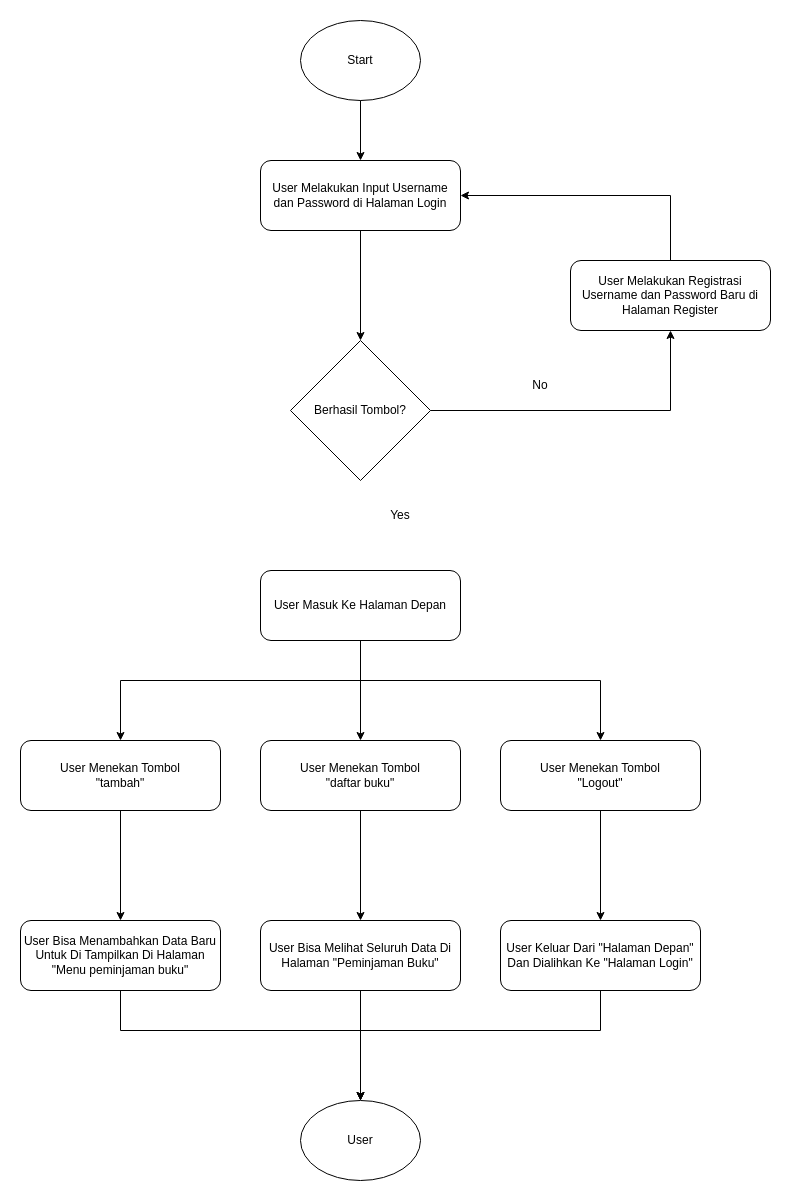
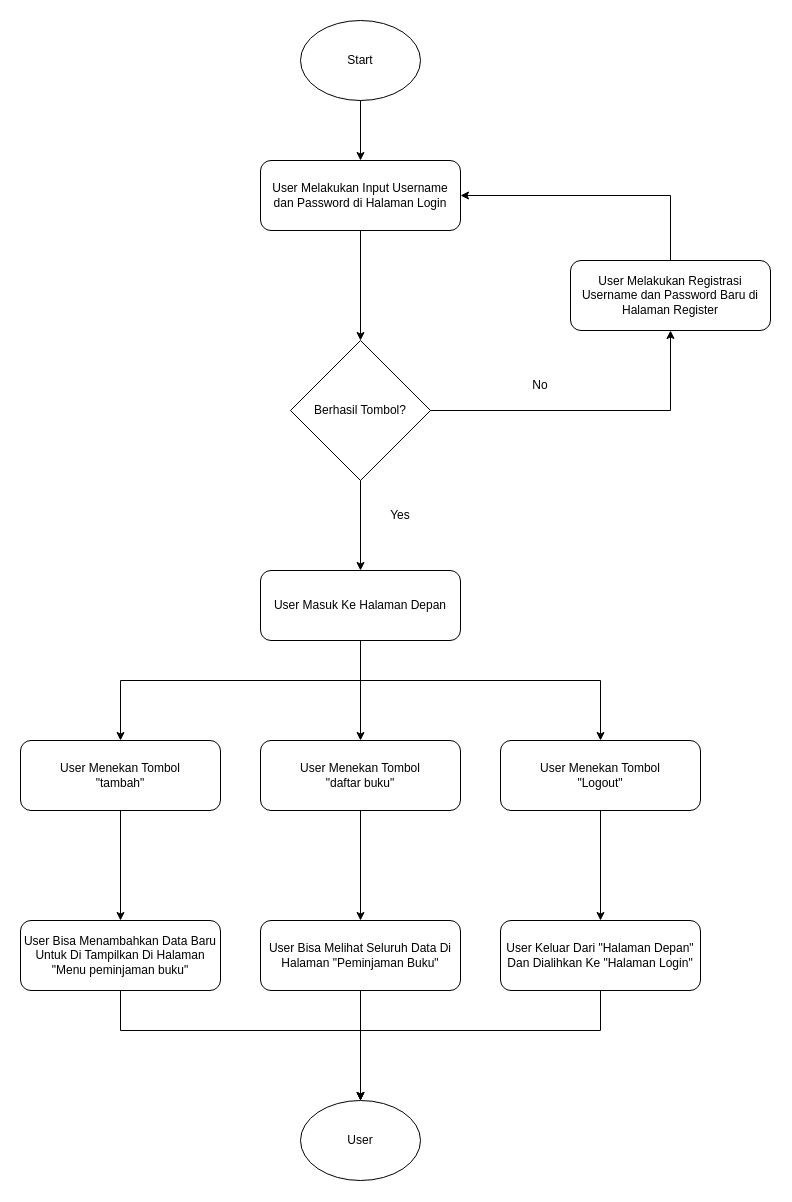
  <mxCell id="0" />
  <mxCell id="1" parent="0" />
  <mxCell id="2" value="Start" style="ellipse;whiteSpace=wrap;html=1;" parent="1" vertex="1"><mxGeometry x="300" y="20" width="120" height="80" as="geometry" /></mxCell>
  <mxCell id="3" value="" style="endArrow=classic;html=1;rounded=0;exitX=0.5;exitY=1;exitDx=0;exitDy=0;entryX=0.5;entryY=0;entryDx=0;entryDy=0;" parent="1" source="2" target="4" edge="1"><mxGeometry width="50" height="50" relative="1" as="geometry"><mxPoint x="340" y="90" as="sourcePoint" /><mxPoint x="360" y="190" as="targetPoint" /></mxGeometry></mxCell>
  <mxCell id="4" value="User Melakukan Input Username dan Password di Halaman Login" style="rounded=1;whiteSpace=wrap;html=1;" parent="1" vertex="1"><mxGeometry x="260" y="160" width="200" height="70" as="geometry" /></mxCell>
  <mxCell id="5" value="Berhasil Tombol?" style="rhombus;whiteSpace=wrap;html=1;" parent="1" vertex="1"><mxGeometry x="290" y="340" width="140" height="140" as="geometry" /></mxCell>
  <mxCell id="6" value="" style="endArrow=classic;html=1;rounded=0;exitX=0.5;exitY=1;exitDx=0;exitDy=0;entryX=0.5;entryY=0;entryDx=0;entryDy=0;" parent="1" source="4" target="5" edge="1"><mxGeometry width="50" height="50" relative="1" as="geometry"><mxPoint x="370" y="110" as="sourcePoint" /><mxPoint x="370" y="170" as="targetPoint" /></mxGeometry></mxCell>
  <mxCell id="7" value="User Melakukan Registrasi Username dan Password Baru di Halaman Register" style="rounded=1;whiteSpace=wrap;html=1;" parent="1" vertex="1"><mxGeometry x="570" y="260" width="200" height="70" as="geometry" /></mxCell>
  <mxCell id="8" value="" style="endArrow=classic;html=1;rounded=0;exitX=1;exitY=0.5;exitDx=0;exitDy=0;entryX=0.5;entryY=1;entryDx=0;entryDy=0;" parent="1" source="5" target="7" edge="1"><mxGeometry width="50" height="50" relative="1" as="geometry"><mxPoint x="370" y="240" as="sourcePoint" /><mxPoint x="370" y="310" as="targetPoint" /><Array as="points"><mxPoint x="670" y="410" /></Array></mxGeometry></mxCell>
  <mxCell id="9" value="" style="endArrow=classic;html=1;rounded=0;exitX=0.5;exitY=0;exitDx=0;exitDy=0;entryX=1;entryY=0.5;entryDx=0;entryDy=0;" parent="1" source="7" target="4" edge="1"><mxGeometry width="50" height="50" relative="1" as="geometry"><mxPoint x="440" y="380" as="sourcePoint" /><mxPoint x="680" y="320" as="targetPoint" /><Array as="points"><mxPoint x="670" y="195" /></Array></mxGeometry></mxCell>
  <mxCell id="10" value="No" style="text;html=1;strokeColor=none;fillColor=none;align=center;verticalAlign=middle;whiteSpace=wrap;rounded=0;" parent="1" vertex="1"><mxGeometry x="510" y="370" width="60" height="30" as="geometry" /></mxCell>
  <mxCell id="11" value="User Masuk Ke Halaman Depan" style="rounded=1;whiteSpace=wrap;html=1;" parent="1" vertex="1"><mxGeometry x="260" y="570" width="200" height="70" as="geometry" /></mxCell>
+ <mxCell id="12" value="" style="endArrow=classic;html=1;rounded=0;entryX=0.5;entryY=0;entryDx=0;entryDy=0;exitX=0.5;exitY=1;exitDx=0;exitDy=0;" parent="1" source="5" target="11" edge="1"><mxGeometry width="50" height="50" relative="1" as="geometry"><mxPoint x="370" y="240" as="sourcePoint" /><mxPoint x="370" y="350" as="targetPoint" /></mxGeometry></mxCell>
  <mxCell id="13" value="Yes" style="text;html=1;strokeColor=none;fillColor=none;align=center;verticalAlign=middle;whiteSpace=wrap;rounded=0;" parent="1" vertex="1"><mxGeometry x="370" y="500" width="60" height="30" as="geometry" /></mxCell>
  <mxCell id="14" value="User Menekan Tombol&lt;br&gt;&quot;tambah&quot;" style="rounded=1;whiteSpace=wrap;html=1;" parent="1" vertex="1"><mxGeometry x="20" y="740" width="200" height="70" as="geometry" /></mxCell>
  <mxCell id="15" value="User Menekan Tombol&lt;br style=&quot;border-color: var(--border-color);&quot;&gt;&quot;daftar buku&quot;" style="rounded=1;whiteSpace=wrap;html=1;" parent="1" vertex="1"><mxGeometry x="260" y="740" width="200" height="70" as="geometry" /></mxCell>
  <mxCell id="16" value="User Menekan Tombol&lt;br style=&quot;border-color: var(--border-color);&quot;&gt;&quot;Logout&quot;" style="rounded=1;whiteSpace=wrap;html=1;" parent="1" vertex="1"><mxGeometry x="500" y="740" width="200" height="70" as="geometry" /></mxCell>
  <mxCell id="17" value="" style="endArrow=classic;html=1;rounded=0;entryX=0.5;entryY=0;entryDx=0;entryDy=0;exitX=0.5;exitY=1;exitDx=0;exitDy=0;" parent="1" source="11" target="14" edge="1"><mxGeometry width="50" height="50" relative="1" as="geometry"><mxPoint x="370" y="490" as="sourcePoint" /><mxPoint x="370" y="580" as="targetPoint" /><Array as="points"><mxPoint x="360" y="680" /><mxPoint x="120" y="680" /></Array></mxGeometry></mxCell>
  <mxCell id="18" value="" style="endArrow=classic;html=1;rounded=0;entryX=0.5;entryY=0;entryDx=0;entryDy=0;exitX=0.5;exitY=1;exitDx=0;exitDy=0;" parent="1" source="11" target="15" edge="1"><mxGeometry width="50" height="50" relative="1" as="geometry"><mxPoint x="370" y="490" as="sourcePoint" /><mxPoint x="370" y="580" as="targetPoint" /></mxGeometry></mxCell>
  <mxCell id="19" value="" style="endArrow=classic;html=1;rounded=0;exitX=0.5;exitY=1;exitDx=0;exitDy=0;entryX=0.5;entryY=0;entryDx=0;entryDy=0;" parent="1" source="11" target="16" edge="1"><mxGeometry width="50" height="50" relative="1" as="geometry"><mxPoint x="380" y="500" as="sourcePoint" /><mxPoint x="380" y="590" as="targetPoint" /><Array as="points"><mxPoint x="360" y="680" /><mxPoint x="600" y="680" /></Array></mxGeometry></mxCell>
  <mxCell id="20" value="User Bisa Menambahkan Data Baru Untuk Di Tampilkan Di Halaman &quot;Menu peminjaman buku&quot;" style="rounded=1;whiteSpace=wrap;html=1;" parent="1" vertex="1"><mxGeometry x="20" y="920" width="200" height="70" as="geometry" /></mxCell>
  <mxCell id="21" value="User Bisa Melihat Seluruh Data Di Halaman &quot;Peminjaman Buku&quot;" style="rounded=1;whiteSpace=wrap;html=1;" parent="1" vertex="1"><mxGeometry x="260" y="920" width="200" height="70" as="geometry" /></mxCell>
  <mxCell id="22" value="User Keluar Dari &quot;Halaman Depan&quot; Dan Dialihkan Ke &quot;Halaman Login&quot;" style="rounded=1;whiteSpace=wrap;html=1;" parent="1" vertex="1"><mxGeometry x="500" y="920" width="200" height="70" as="geometry" /></mxCell>
  <mxCell id="23" value="" style="endArrow=classic;html=1;rounded=0;entryX=0.5;entryY=0;entryDx=0;entryDy=0;exitX=0.5;exitY=1;exitDx=0;exitDy=0;" parent="1" source="15" target="21" edge="1"><mxGeometry width="50" height="50" relative="1" as="geometry"><mxPoint x="370" y="650" as="sourcePoint" /><mxPoint x="370" y="750" as="targetPoint" /></mxGeometry></mxCell>
  <mxCell id="24" value="" style="endArrow=classic;html=1;rounded=0;entryX=0.5;entryY=0;entryDx=0;entryDy=0;exitX=0.5;exitY=1;exitDx=0;exitDy=0;" parent="1" source="14" target="20" edge="1"><mxGeometry width="50" height="50" relative="1" as="geometry"><mxPoint x="370" y="820" as="sourcePoint" /><mxPoint x="370" y="930" as="targetPoint" /></mxGeometry></mxCell>
  <mxCell id="25" value="" style="endArrow=classic;html=1;rounded=0;entryX=0.5;entryY=0;entryDx=0;entryDy=0;exitX=0.5;exitY=1;exitDx=0;exitDy=0;" parent="1" source="16" target="22" edge="1"><mxGeometry width="50" height="50" relative="1" as="geometry"><mxPoint x="380" y="830" as="sourcePoint" /><mxPoint x="380" y="940" as="targetPoint" /></mxGeometry></mxCell>
  <mxCell id="26" value="User" style="ellipse;whiteSpace=wrap;html=1;" parent="1" vertex="1"><mxGeometry x="300" y="1100" width="120" height="80" as="geometry" /></mxCell>
  <mxCell id="27" value="" style="endArrow=classic;html=1;rounded=0;entryX=0.5;entryY=0;entryDx=0;entryDy=0;exitX=0.5;exitY=1;exitDx=0;exitDy=0;" parent="1" source="20" target="26" edge="1"><mxGeometry width="50" height="50" relative="1" as="geometry"><mxPoint x="360" y="990" as="sourcePoint" /><mxPoint x="120" y="1090" as="targetPoint" /><Array as="points"><mxPoint x="120" y="1030" /><mxPoint x="360" y="1030" /></Array></mxGeometry></mxCell>
  <mxCell id="28" value="" style="endArrow=classic;html=1;rounded=0;entryX=0.5;entryY=0;entryDx=0;entryDy=0;exitX=0.5;exitY=1;exitDx=0;exitDy=0;entryPerimeter=0;" parent="1" target="26" edge="1"><mxGeometry width="50" height="50" relative="1" as="geometry"><mxPoint x="360" y="990" as="sourcePoint" /><mxPoint x="360" y="1090" as="targetPoint" /></mxGeometry></mxCell>
  <mxCell id="29" value="" style="endArrow=classic;html=1;rounded=0;exitX=0.5;exitY=1;exitDx=0;exitDy=0;entryX=0.5;entryY=0;entryDx=0;entryDy=0;" parent="1" source="22" target="26" edge="1"><mxGeometry width="50" height="50" relative="1" as="geometry"><mxPoint x="360" y="990" as="sourcePoint" /><mxPoint x="600" y="1090" as="targetPoint" /><Array as="points"><mxPoint x="600" y="1030" /><mxPoint x="360" y="1030" /></Array></mxGeometry></mxCell>
